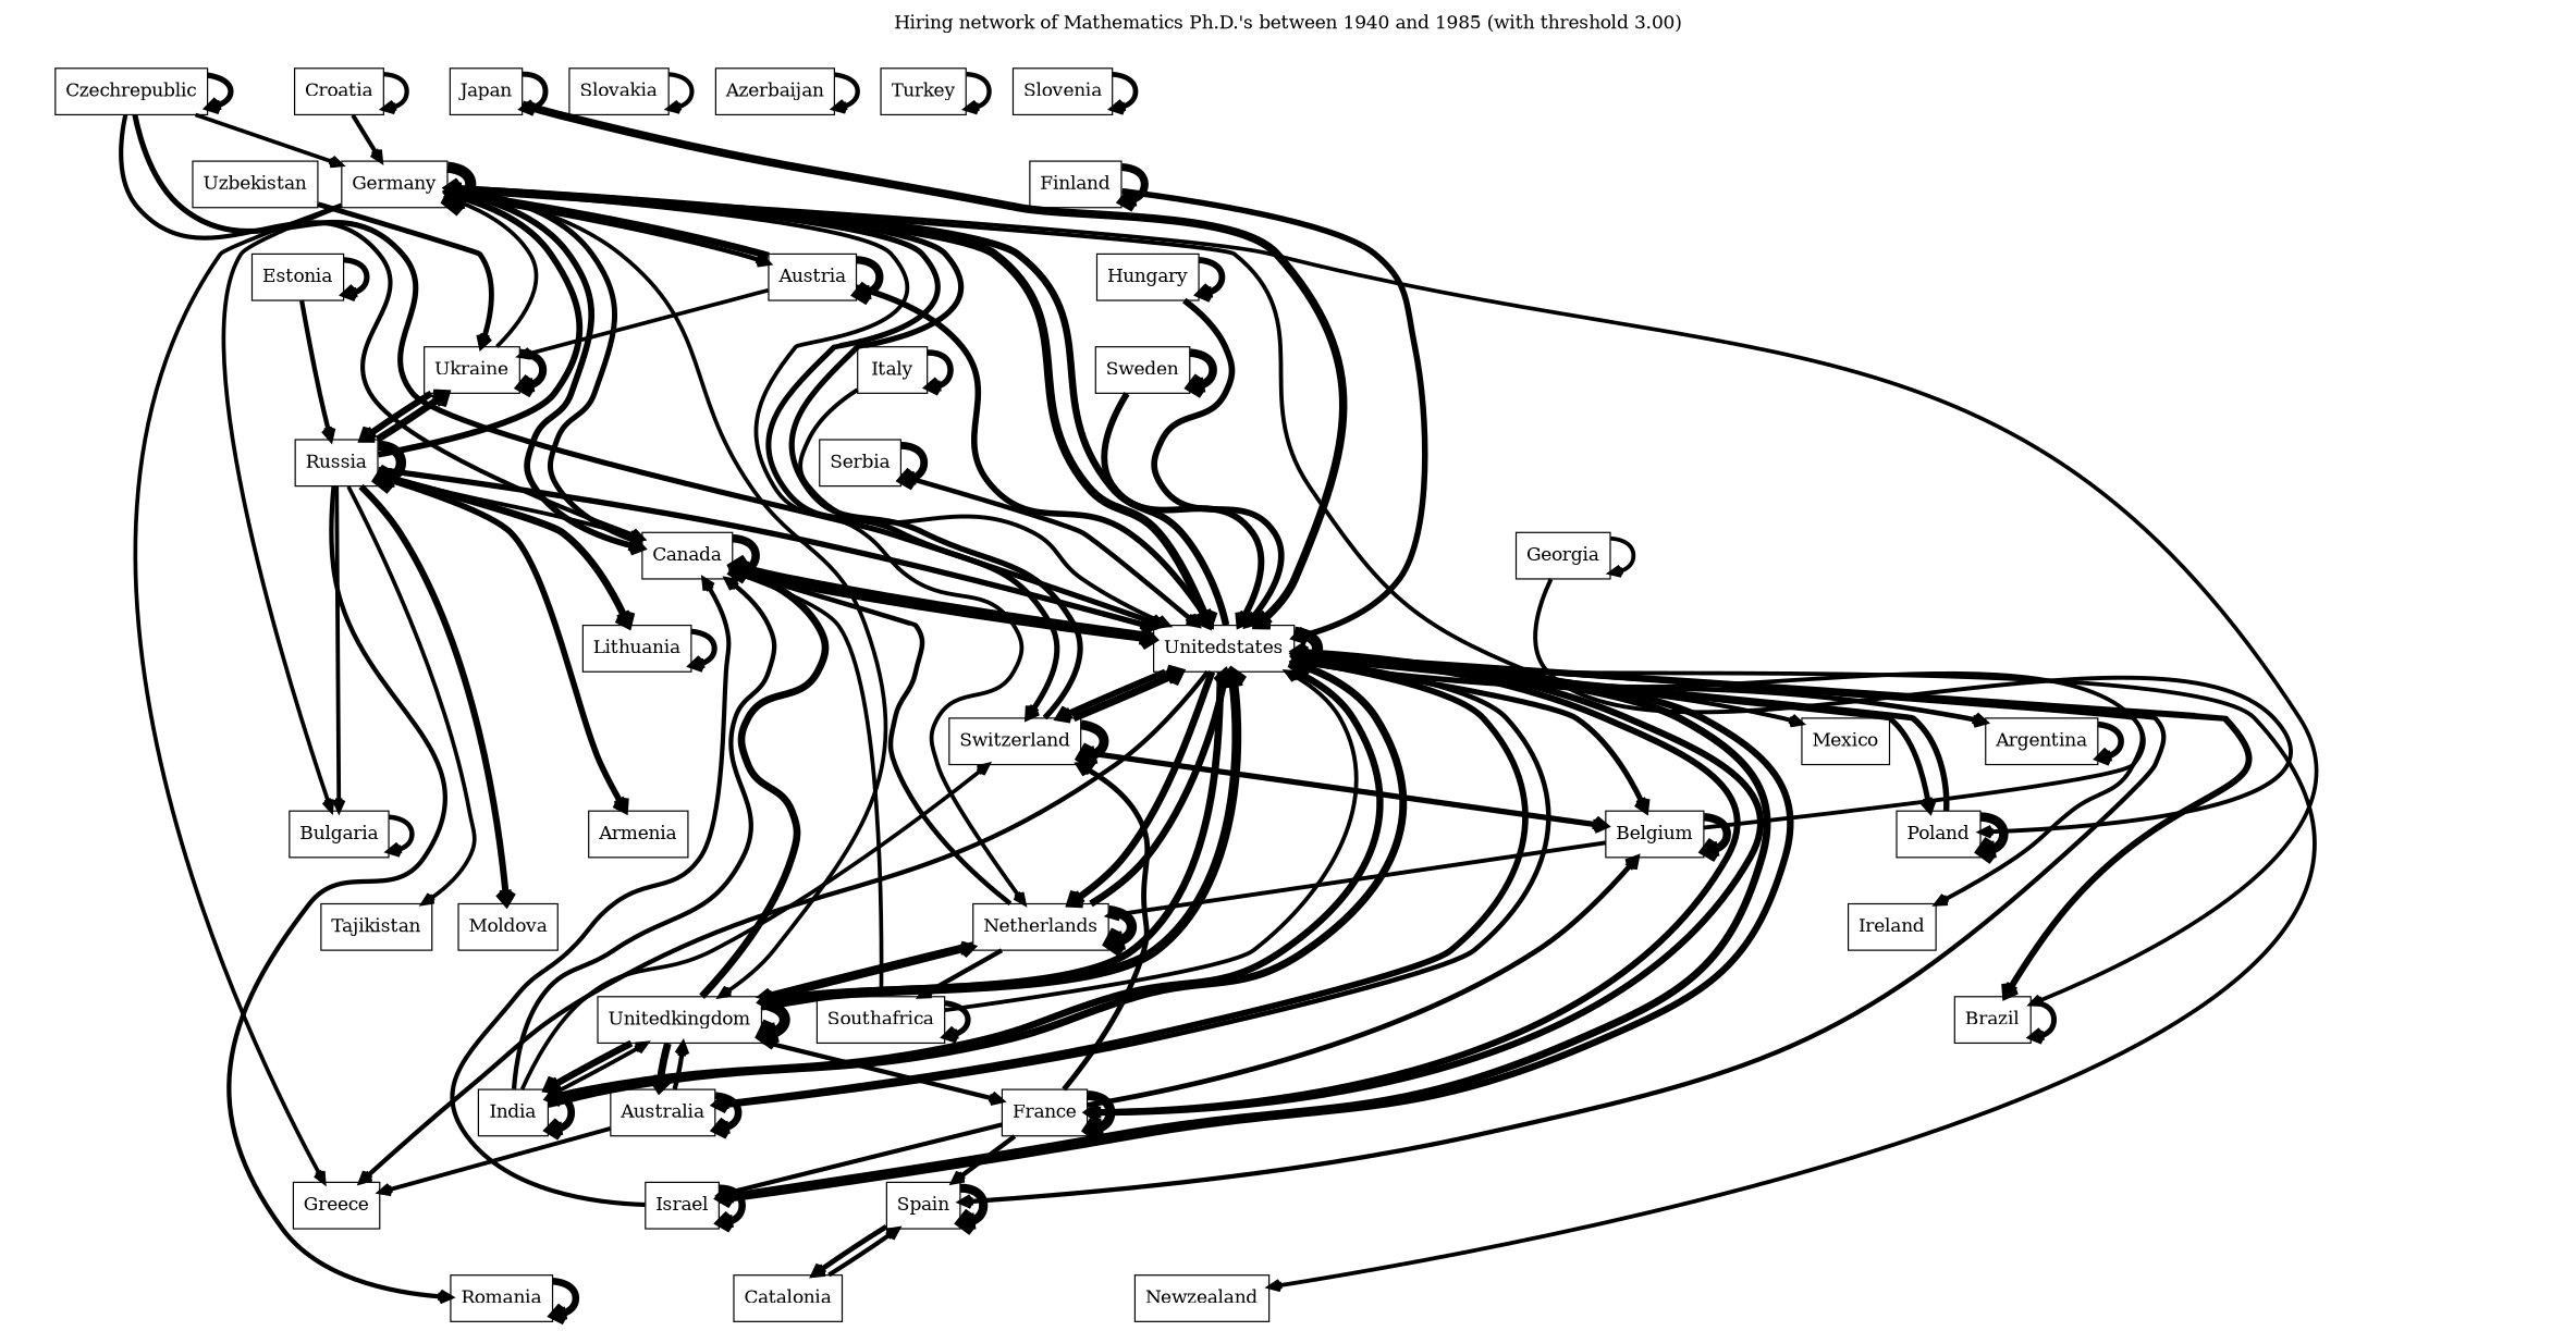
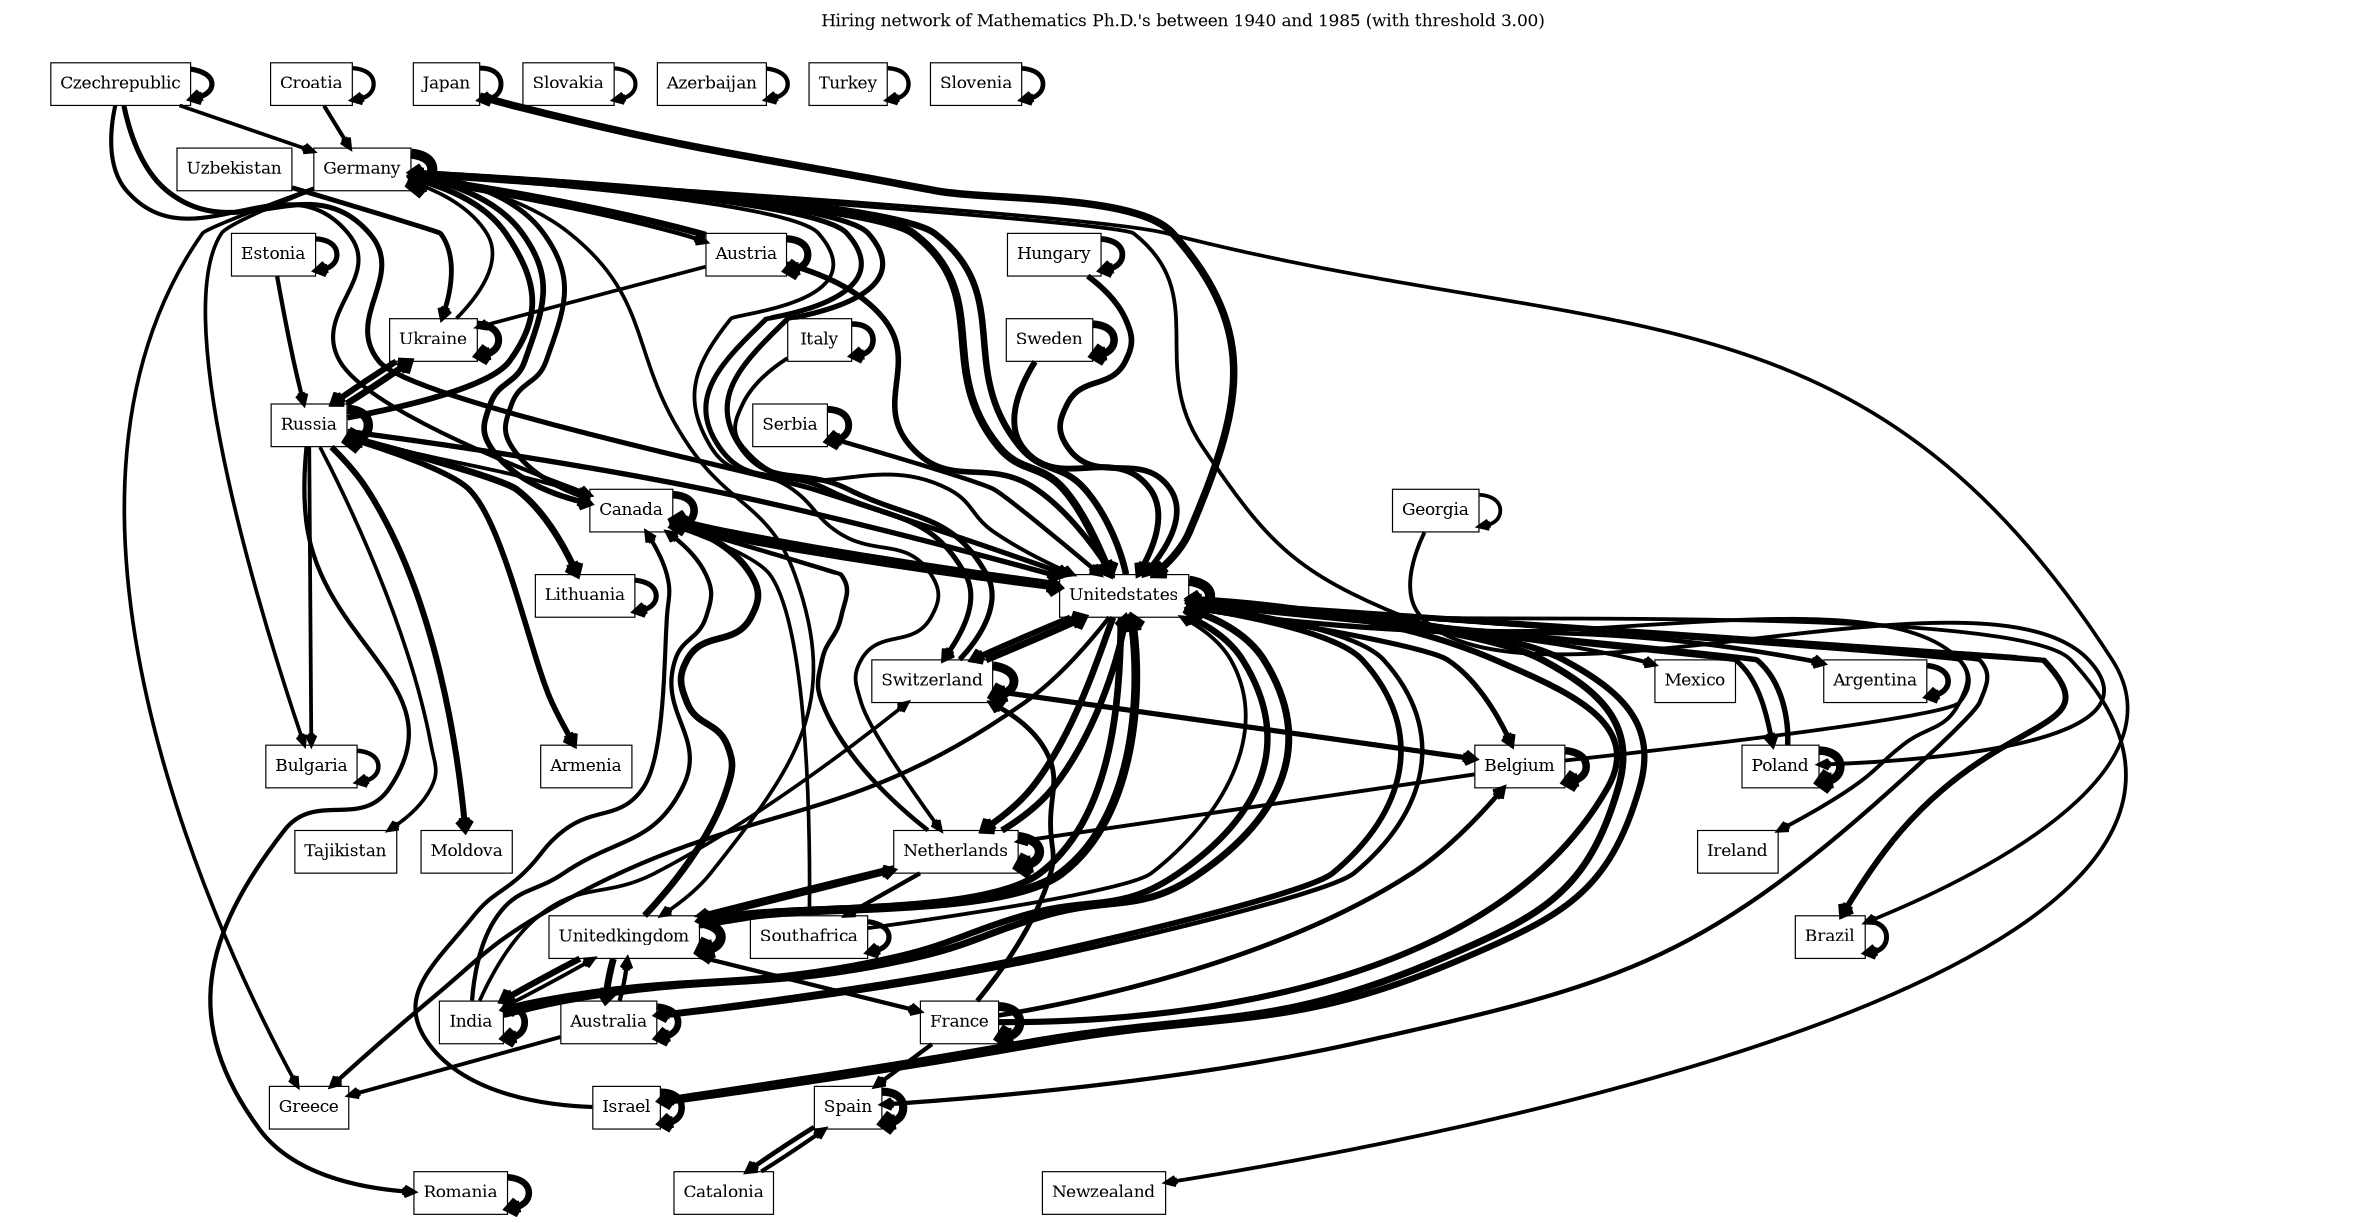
  digraph {
    label="Hiring network of Mathematics Ph.D.'s between 1940 and 1985 (with threshold 3.00)"
    labelloc=t
    node [shape=rectangle]
    edge [arrowhead=vee arrowsize=0.8 penwidth=3.1 weight=0.1]
    Czechrepublic
    Germany
    Canada
    Unitedstates
    Bulgaria
    Austria
    Switzerland
    Brazil
    Unitedkingdom
    Greece
    Netherlands
    India
    Belgium
    France
    Australia
    Newzealand
    Poland
    Ireland
    Mexico
    Israel
    Spain
    Argentina
    Ukraine
    Southafrica
    Russia
    Tajikistan
    Romania
    Lithuania
    Armenia
    Moldova
    Catalonia
    Georgia
    Italy
    Croatia
    Slovakia
    Estonia
    Azerbaijan
    Turkey
    Serbia
    Slovenia
    Uzbekistan
    Japan
-   Finland
    Hungary
    Sweden
    Czechrepublic -> Czechrepublic [penwidth=4.4]
    Czechrepublic -> Germany
    Czechrepublic -> Canada [penwidth=3.5]
    Czechrepublic -> Unitedstates [penwidth=4.3]
    Germany -> Germany [penwidth=8.6]
    Germany -> Canada [penwidth=4.8]
    Germany -> Unitedstates [penwidth=6.6]
    Germany -> Bulgaria
    Germany -> Austria [penwidth=3.6]
    Germany -> Switzerland [penwidth=4.3]
    Germany -> Brazil
    Germany -> Unitedkingdom
    Germany -> Greece
    Germany -> Netherlands [penwidth=3.2]
    Canada -> Germany [penwidth=4.2]
    Canada -> Canada [penwidth=6.4]
    Canada -> Unitedstates [penwidth=5.8]
    Unitedstates -> Germany [penwidth=5.5]
    Unitedstates -> Canada [penwidth=7.1]
    Unitedstates -> Unitedstates [penwidth=8.6]
    Unitedstates -> Switzerland [penwidth=4.8]
    Unitedstates -> Brazil [penwidth=5.0]
    Unitedstates -> Unitedkingdom [penwidth=5.7]
    Unitedstates -> Greece [penwidth=3.6]
    Unitedstates -> Netherlands [penwidth=5.5]
    Unitedstates -> India [penwidth=5.4]
    Unitedstates -> Belgium [penwidth=4.3]
-   Unitedstates -> France [penwidth=5.0]
    Unitedstates -> Australia [penwidth=4.8]
    Unitedstates -> Newzealand [penwidth=3.2]
    Unitedstates -> Poland [penwidth=4.2]
    Unitedstates -> Ireland [penwidth=3.3]
    Unitedstates -> Mexico [penwidth=3.4]
    Unitedstates -> Israel [penwidth=5.8]
    Unitedstates -> Spain [penwidth=3.6]
    Unitedstates -> Argentina [penwidth=3.9]
    Bulgaria -> Bulgaria [penwidth=3.8]
    Austria -> Germany [penwidth=5.5]
    Austria -> Unitedstates [penwidth=4.7]
    Austria -> Austria [penwidth=6.1]
    Austria -> Ukraine
    Switzerland -> Germany [penwidth=4.4]
    Switzerland -> Unitedstates [penwidth=5.9]
    Switzerland -> Switzerland [penwidth=7.5]
    Switzerland -> Belgium [penwidth=4.4]
    Brazil -> Brazil [penwidth=4.2]
    Unitedkingdom -> Canada [penwidth=5.6]
    Unitedkingdom -> Unitedstates [penwidth=7.4]
    Unitedkingdom -> Unitedkingdom [penwidth=8.4]
    Unitedkingdom -> Netherlands [penwidth=4.3]
    Unitedkingdom -> India [penwidth=5.3]
    Unitedkingdom -> France [penwidth=3.6]
    Unitedkingdom -> Australia [penwidth=5.8]
    Netherlands -> Canada [penwidth=3.8]
    Netherlands -> Unitedstates [penwidth=5.5]
    Netherlands -> Unitedkingdom
    Netherlands -> Netherlands [penwidth=7.9]
    Netherlands -> Southafrica [penwidth=3.6]
    India -> Canada [penwidth=3.6]
    India -> Unitedstates [penwidth=5.9]
    India -> Switzerland
    India -> Unitedkingdom [penwidth=3.2]
    India -> India [penwidth=5.7]
    Belgium -> Germany [penwidth=3.2]
    Belgium -> Netherlands [penwidth=3.3]
    Belgium -> Belgium [penwidth=6.3]
    France -> Unitedstates [penwidth=5.2]
    France -> Switzerland [penwidth=4.1]
    France -> Belgium [penwidth=4.0]
    France -> France [penwidth=7.5]
-   France -> Israel [penwidth=3.5]
    France -> Spain [penwidth=3.6]
    Australia -> Unitedstates [penwidth=3.8]
    Australia -> Unitedkingdom [penwidth=3.6]
    Australia -> Greece [penwidth=3.3]
    Australia -> Australia [penwidth=5.6]
    Poland -> Unitedstates [penwidth=4.6]
    Poland -> Poland [penwidth=7.2]
    Israel -> Canada [penwidth=3.5]
    Israel -> Unitedstates [penwidth=5.3]
    Israel -> Israel [penwidth=5.5]
    Spain -> Spain [penwidth=6.9]
    Spain -> Catalonia [penwidth=4.0]
    Argentina -> Argentina [penwidth=4.7]
    Ukraine -> Germany
    Ukraine -> Ukraine [penwidth=6.0]
    Ukraine -> Russia [penwidth=5.1]
    Southafrica -> Canada
    Southafrica -> Unitedstates [penwidth=3.2]
    Southafrica -> Southafrica [penwidth=4.4]
    Russia -> Germany [penwidth=4.9]
    Russia -> Canada [penwidth=3.2]
    Russia -> Unitedstates [penwidth=4.5]
    Russia -> Bulgaria [penwidth=3.2]
    Russia -> Ukraine [penwidth=5.6]
    Russia -> Russia [penwidth=7.9]
    Russia -> Tajikistan
    Russia -> Romania [penwidth=3.6]
    Russia -> Lithuania [penwidth=5.6]
    Russia -> Armenia [penwidth=4.7]
    Russia -> Moldova [penwidth=5.1]
    Romania -> Romania [penwidth=5.5]
    Lithuania -> Lithuania [penwidth=4.3]
    Catalonia -> Spain [penwidth=3.5]
    Georgia -> Poland [penwidth=3.3]
    Georgia -> Georgia [penwidth=3.2]
    Italy -> Unitedstates [penwidth=3.3]
    Italy -> Italy [penwidth=4.7]
    Croatia -> Germany [penwidth=3.4]
    Croatia -> Croatia [penwidth=3.6]
    Slovakia -> Slovakia [penwidth=3.5]
    Estonia -> Russia [penwidth=3.6]
    Estonia -> Estonia [penwidth=4.4]
    Azerbaijan -> Azerbaijan [penwidth=3.7]
    Turkey -> Turkey [penwidth=3.7]
    Serbia -> Unitedstates [penwidth=3.8]
    Serbia -> Serbia [penwidth=5.8]
    Slovenia -> Slovenia [penwidth=4.0]
    Uzbekistan -> Ukraine [penwidth=4.1]
    Japan -> Unitedstates [penwidth=6.3]
    Japan -> Japan [penwidth=4.2]
-   Finland -> Unitedstates [penwidth=4.6]
-   Finland -> Finland [penwidth=6.0]
    Hungary -> Unitedstates [penwidth=4.8]
    Hungary -> Hungary [penwidth=4.9]
    Sweden -> Unitedstates [penwidth=5.0]
    Sweden -> Sweden [penwidth=6.4]
  }
